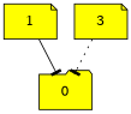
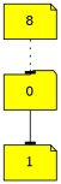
  digraph {
    node [color=black fillcolor=yellow shape=note style=filled]
    edge [arrowhead=tee]
    n1 [label=0 shape=folder]
    1
-   3
-   1 -> n1 [style=solid]
+   3 [label=8]
+   n1 -> 1 [style=solid]
    3 -> n1 [style=dotted]
  }
